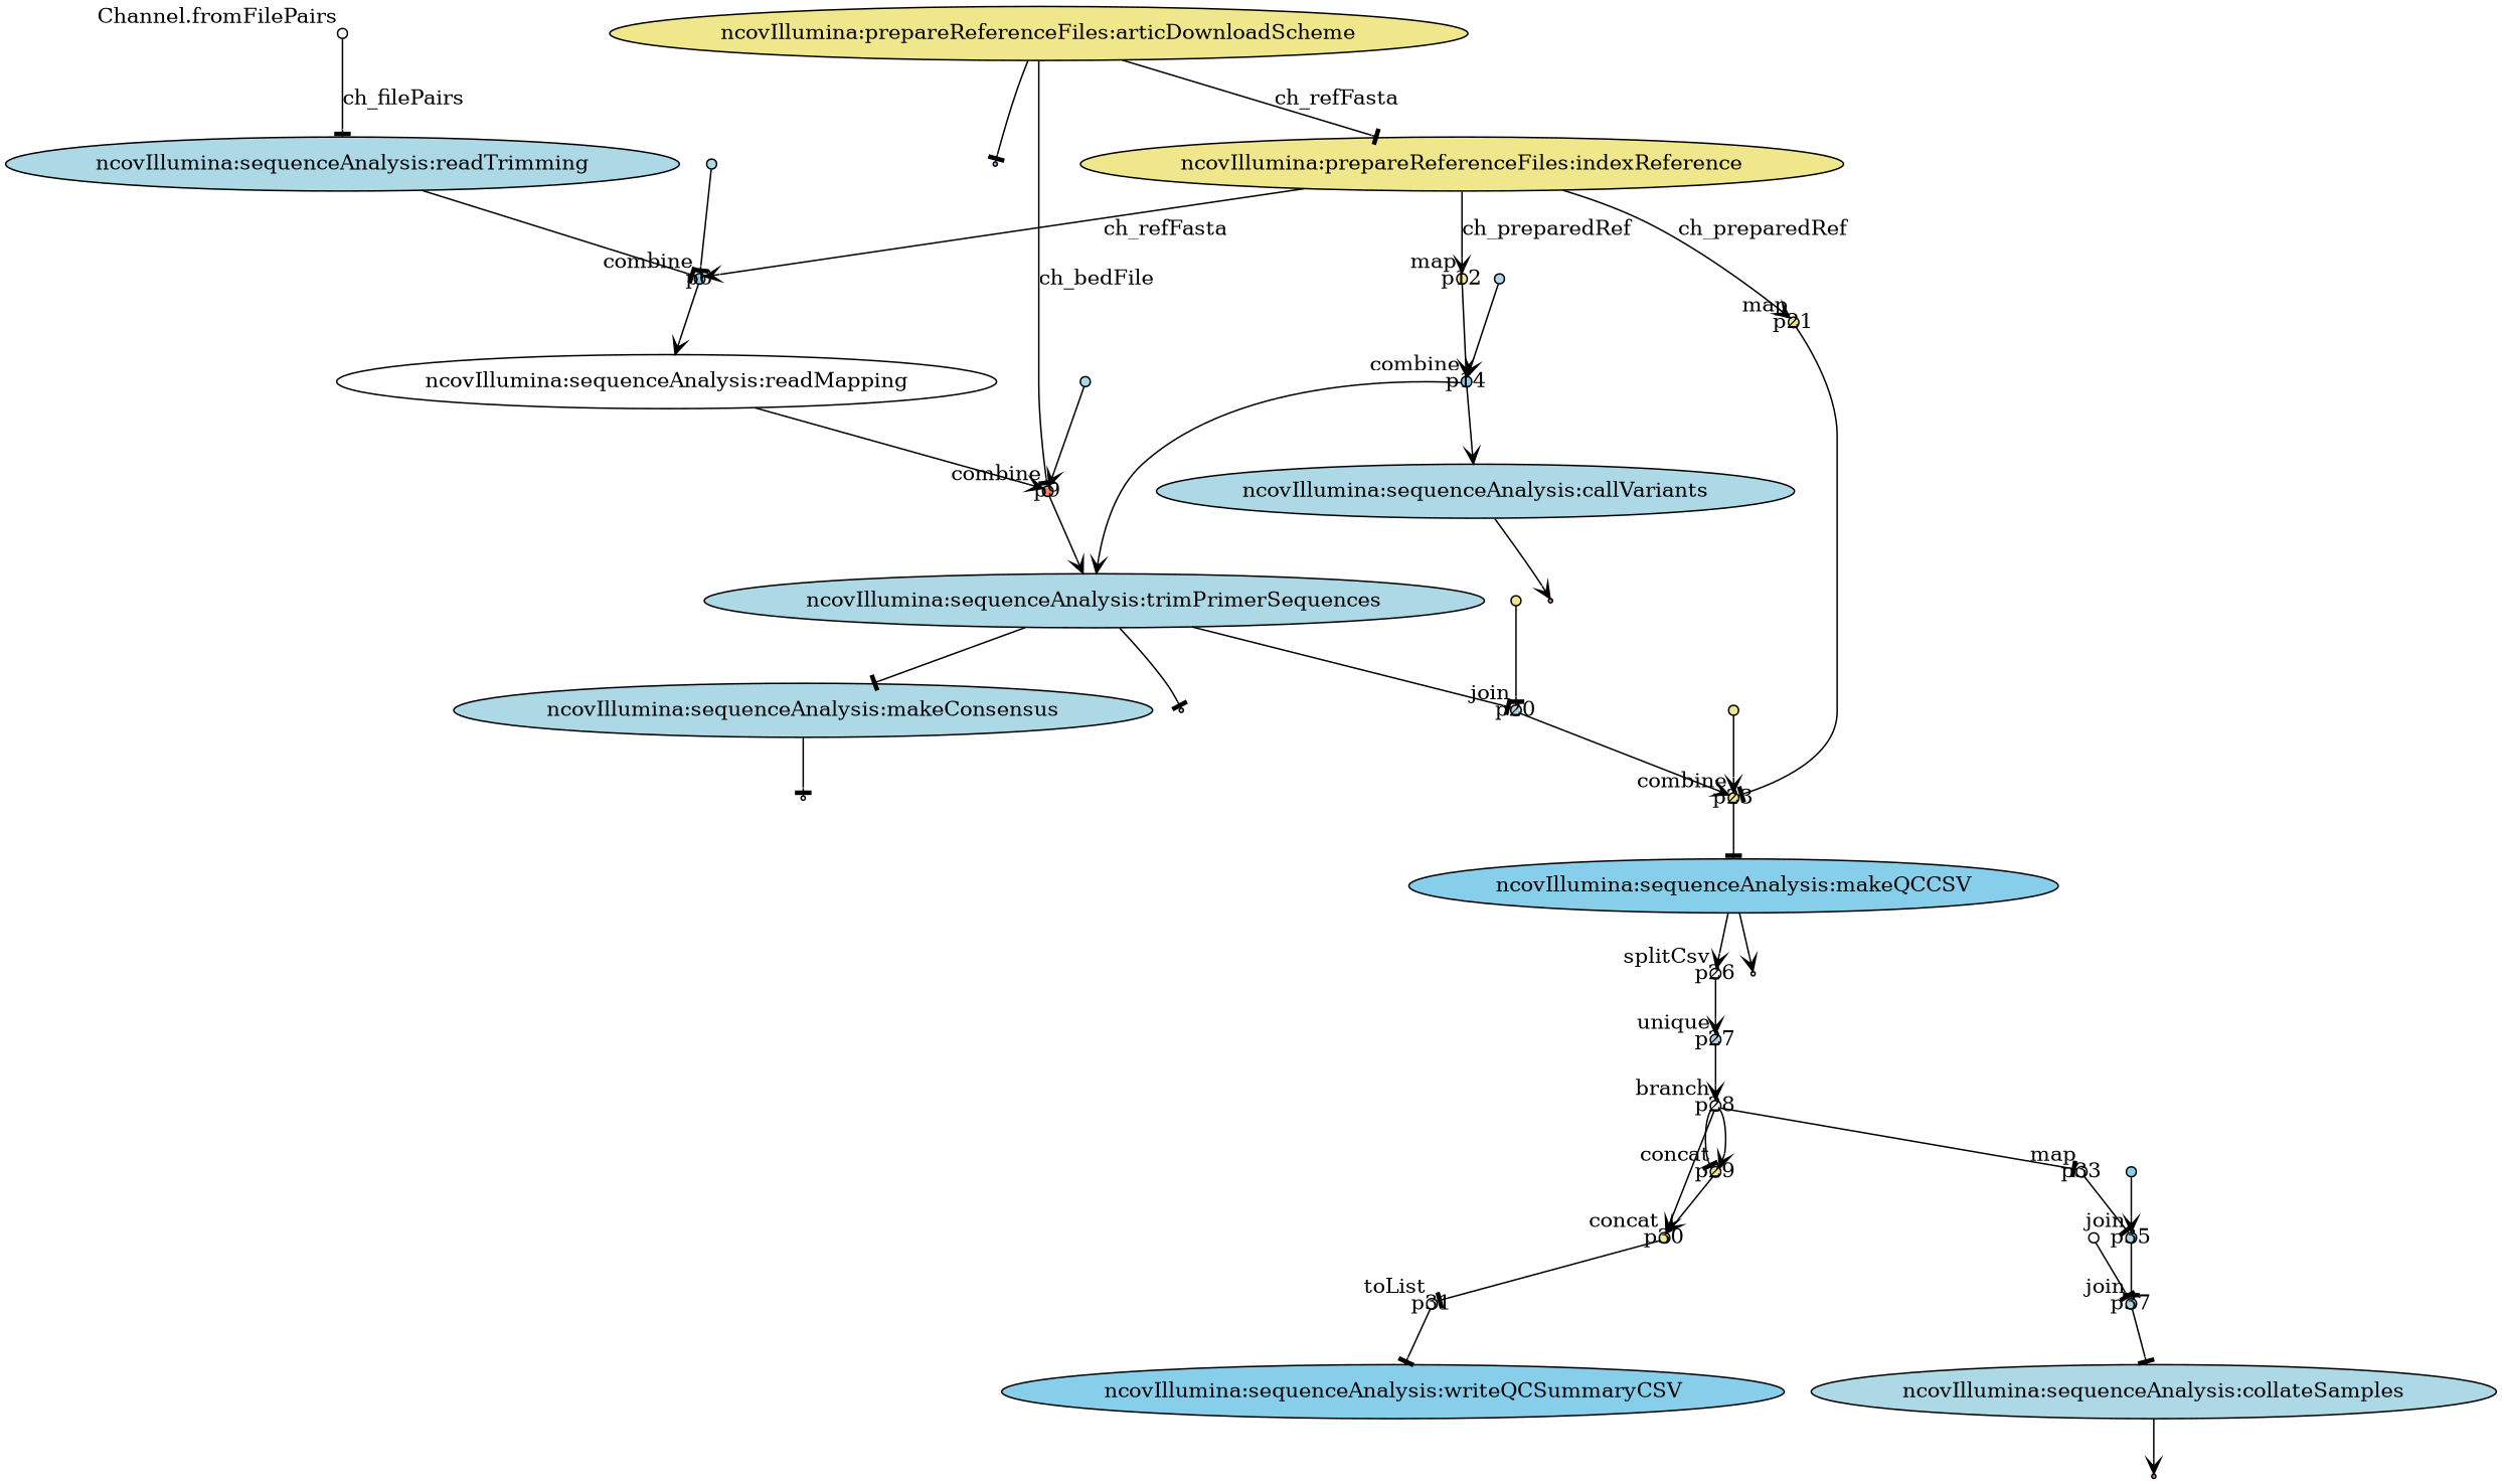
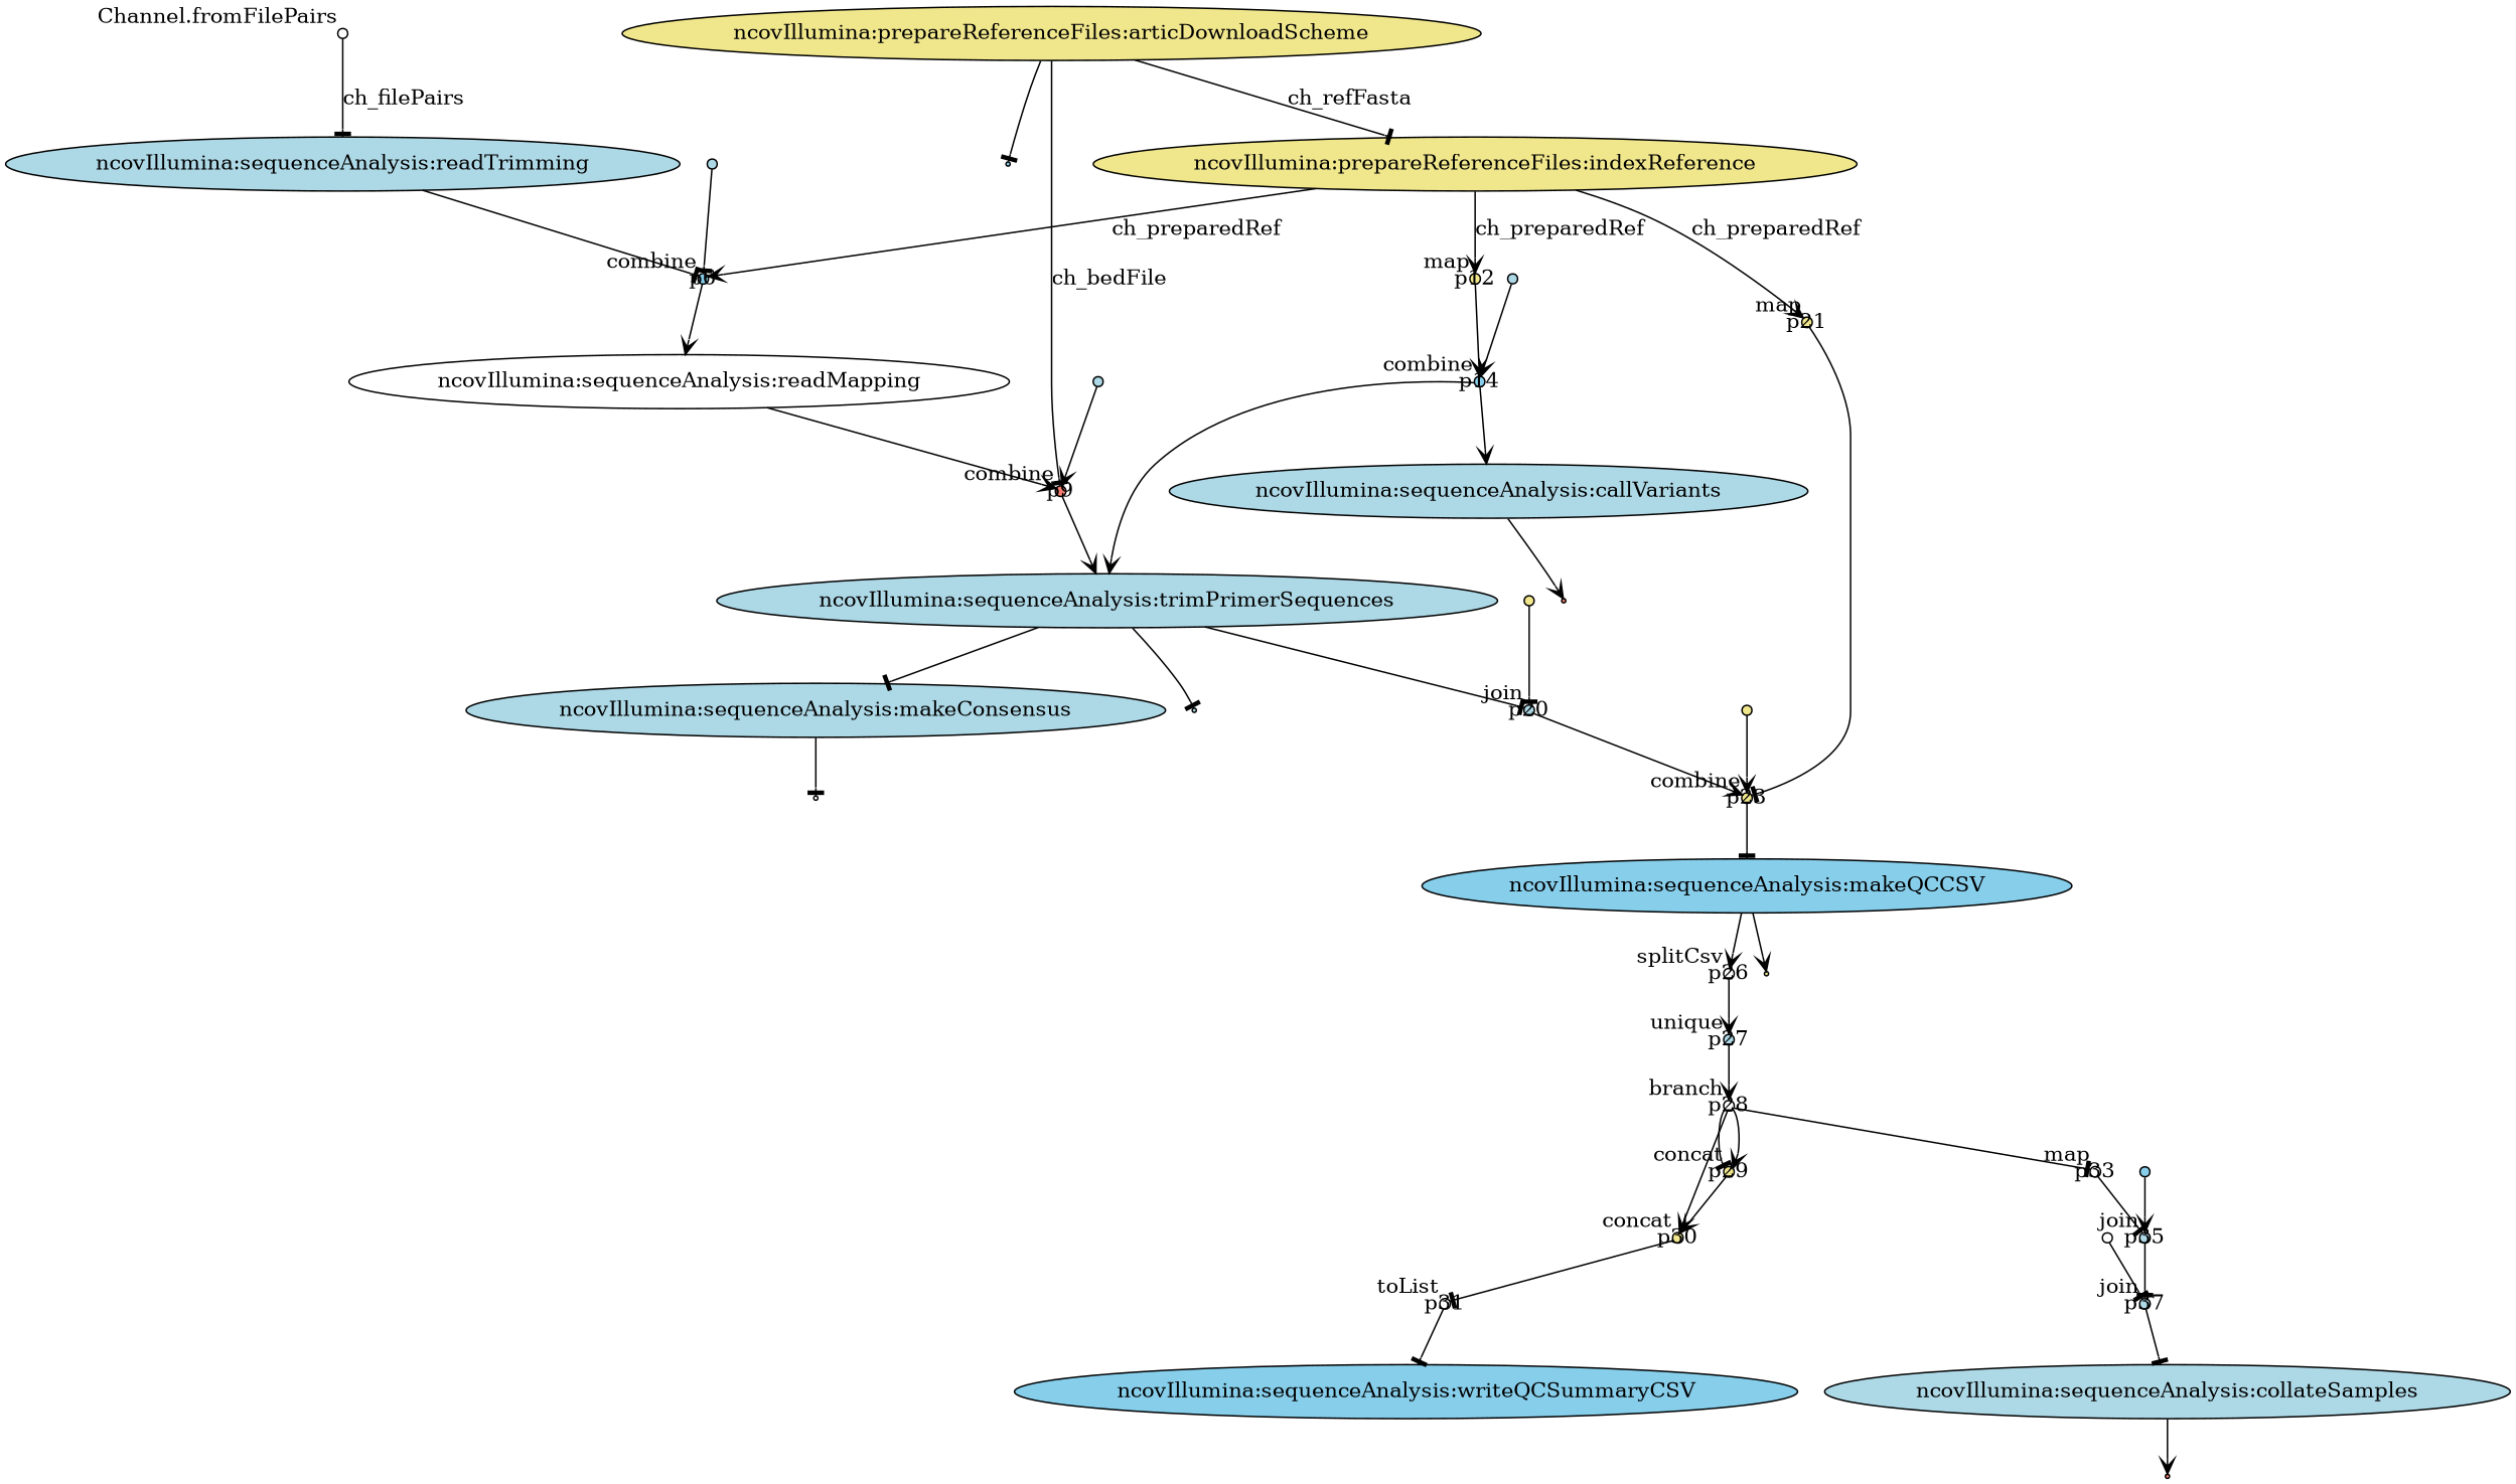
  digraph {
    node [fillcolor=lightblue fixedsize=true shape=circle style=filled]
    edge [arrowhead=vee]
    p0 [fillcolor=white height=0.1 shape=point width=0.091667 xlabel="Channel.fromFilePairs"]
    n2 [height=0.5 label="ncovIllumina:sequenceAnalysis:readTrimming" width=4.8908 fixedsize="" shape=""]
    p6 [fillcolor=skyblue height=0.097222 width=0.090278 xlabel=combine]
    n4 [fillcolor=white height=0.5 label="ncovIllumina:sequenceAnalysis:readMapping" width=4.781 fixedsize="" shape=""]
    p9 [fillcolor=salmon height=0.097222 width=0.090278 xlabel=combine]
    n6 [fillcolor=khaki height=0.5 label="ncovIllumina:prepareReferenceFiles:articDownloadScheme" width=6.1247 fixedsize="" shape=""]
    n7 [fillcolor=khaki height=0.5 label="ncovIllumina:prepareReferenceFiles:indexReference" width=5.4025 fixedsize="" shape=""]
    p2 [fillcolor=skyblue height=0.05 shape=point width=0.038889 fixedsize=""]
    p12 [fillcolor=khaki height=0.097222 width=0.090278 xlabel=map]
    p21 [fillcolor=khaki height=0.097222 width=0.090278 xlabel=map]
    n11 [height=0.5 label="ncovIllumina:sequenceAnalysis:trimPrimerSequences" width=5.59 fixedsize="" shape=""]
    p14 [fillcolor=skyblue height=0.097222 width=0.090278 xlabel=combine]
    p23 [fillcolor=khaki height=0.097222 width=0.090278 xlabel=combine]
    p11 [height=0.05 shape=point width=0.038889 fixedsize=""]
    n15 [height=0.5 label="ncovIllumina:sequenceAnalysis:makeConsensus" width=5.0414 fixedsize="" shape=""]
    p20 [height=0.097222 width=0.090278 xlabel=join]
    n17 [height=0.5 label="ncovIllumina:sequenceAnalysis:callVariants" width=4.6165 fixedsize="" shape=""]
    n18 [fillcolor=skyblue height=0.5 label="ncovIllumina:sequenceAnalysis:makeQCCSV" width=4.7901 fixedsize="" shape=""]
    p18 [fillcolor=white height=0.05 shape=point width=0.038889 fixedsize=""]
    p5 [height=0.1 shape=point width=0.091667]
    p8 [height=0.1 shape=point width=0.091667]
    p16 [fillcolor=salmon height=0.05 shape=point width=0.038889 fixedsize=""]
    p13 [height=0.1 shape=point width=0.091667]
    p19 [fillcolor=khaki height=0.1 shape=point width=0.091667]
    p26 [fillcolor=white height=0.097222 width=0.090278 xlabel=splitCsv]
    p25 [fillcolor=khaki height=0.05 shape=point width=0.038889 fixedsize=""]
    p27 [height=0.097222 width=0.090278 xlabel=unique]
    p22 [fillcolor=khaki height=0.1 shape=point width=0.091667]
    p28 [fillcolor=white height=0.097222 width=0.090278 xlabel=branch]
    p29 [fillcolor=khaki height=0.097222 width=0.090278 xlabel=concat]
    p30 [fillcolor=khaki height=0.097222 width=0.090278 xlabel=concat]
    p33 [fillcolor=white height=0.097222 width=0.090278 xlabel=map]
    p31 [fillcolor=white height=0.097222 width=0.090278 xlabel=toList]
    p35 [height=0.097222 width=0.090278 xlabel=join]
    n35 [fillcolor=skyblue height=0.5 label="ncovIllumina:sequenceAnalysis:writeQCSummaryCSV" width=5.7317 fixedsize="" shape=""]
    p37 [height=0.097222 width=0.090278 xlabel=join]
    n37 [height=0.5 label="ncovIllumina:sequenceAnalysis:collateSamples" width=4.9546 fixedsize="" shape=""]
    p39 [fillcolor=salmon height=0.05 shape=point width=0.038889 fixedsize=""]
    p34 [fillcolor=skyblue height=0.1 shape=point width=0.091667]
    p36 [fillcolor=white height=0.1 shape=point width=0.091667]
    p0 -> n2 [arrowhead=tee label=ch_filePairs]
    n2 -> p6 [arrowhead=tee]
    p6 -> n4
    n4 -> p9
    p9 -> n11
    n6 -> p9 [arrowhead=tee label=ch_bedFile]
    n6 -> n7 [arrowhead=tee label=ch_refFasta]
    n6 -> p2 [arrowhead=tee]
-   n7 -> p6 [label=ch_refFasta]
+   n7 -> p6 [label=ch_preparedRef]
    n7 -> p12 [label=ch_preparedRef]
    n7 -> p21 [label=ch_preparedRef]
    p12 -> p14
    p21 -> p23 [arrowhead=tee]
    n11 -> p11 [arrowhead=tee]
    n11 -> n15 [arrowhead=tee]
    n11 -> p20 [arrowhead=tee]
    p14 -> n11
    p14 -> n17
    p23 -> n18 [arrowhead=tee]
    n15 -> p18 [arrowhead=tee]
    p20 -> p23
    n17 -> p16
    n18 -> p26
    n18 -> p25
    p5 -> p6 [arrowhead=tee]
    p8 -> p9
    p13 -> p14
    p19 -> p20 [arrowhead=tee]
    p26 -> p27
    p27 -> p28
    p22 -> p23
    p28 -> p29 [arrowhead=tee]
    p28 -> p29
    p28 -> p30
    p28 -> p33 [arrowhead=tee]
    p29 -> p30
    p30 -> p31 [arrowhead=tee]
    p33 -> p35 [arrowhead=tee]
    p31 -> n35 [arrowhead=tee]
    p35 -> p37 [arrowhead=tee]
    p37 -> n37 [arrowhead=tee]
    n37 -> p39
    p34 -> p35
    p36 -> p37 [arrowhead=tee]
  }
